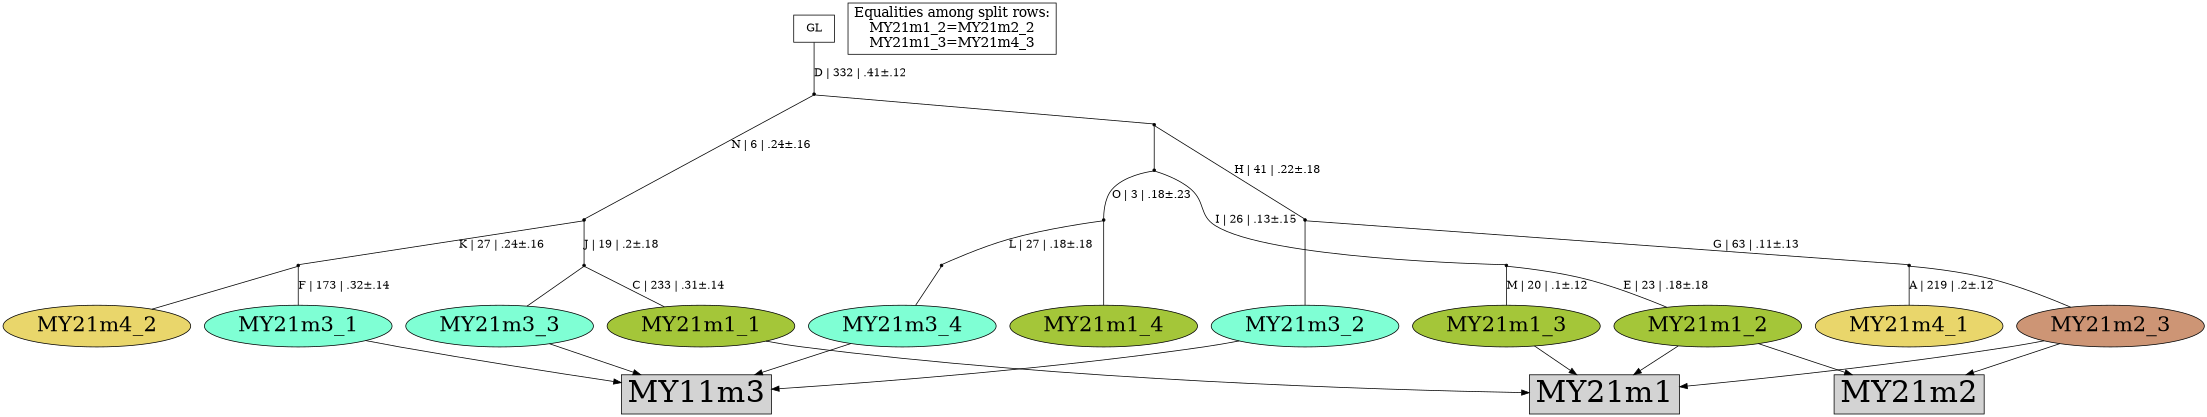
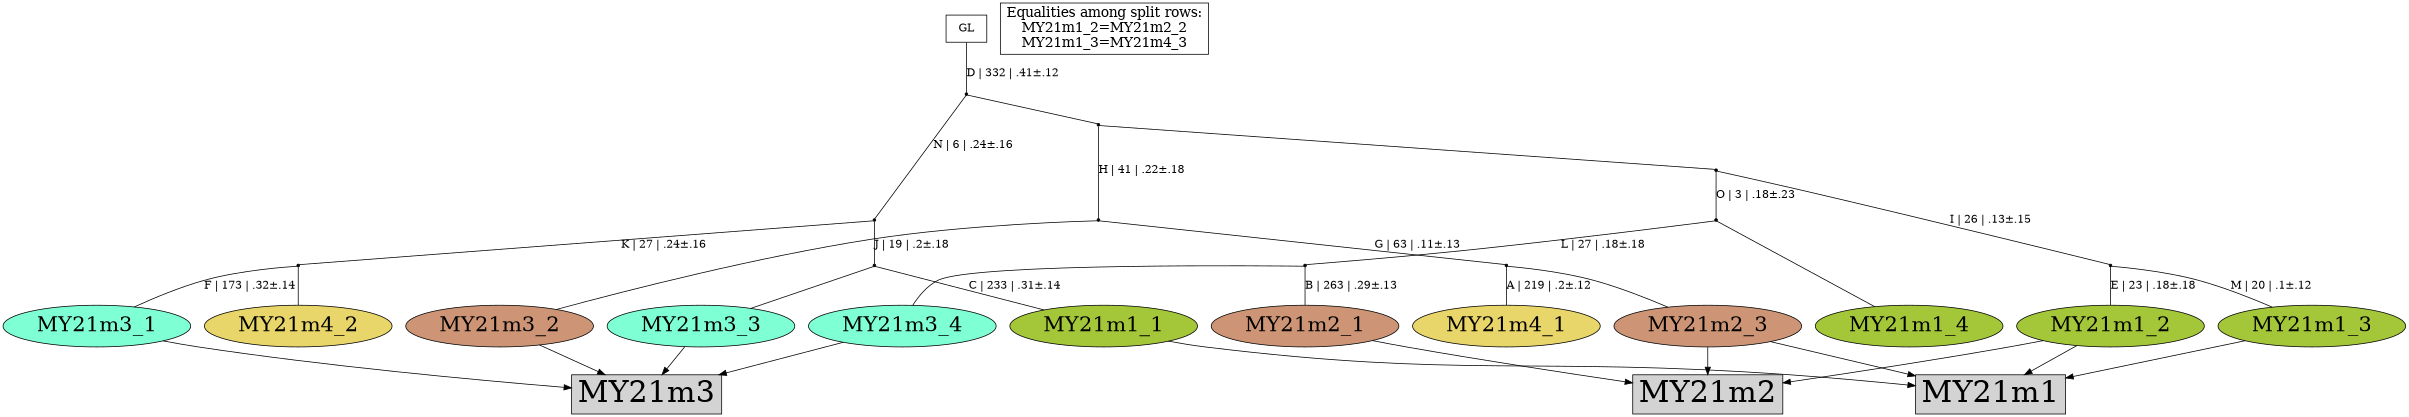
  digraph {
    node [fillcolor=black shape=oval style=filled]
    edge [arrowhead=none]
    n1 [fillcolor="#a4c639" fontsize=28 label=MY21m1_1]
    n2 [fillcolor="#a4c639" fontsize=28 label=MY21m1_2]
    n3 [fillcolor="#a4c639" fontsize=28 label=MY21m1_3]
    n4 [fillcolor="#a4c639" fontsize=28 label=MY21m1_4]
+   n5 [fillcolor="#cd9575" fontsize=28 label=MY21m2_1]
    n6 [fillcolor="#cd9575" fontsize=28 label=MY21m2_3]
    n7 [fillcolor="#7fffd4" fontsize=28 label=MY21m3_1]
-   n8 [fillcolor="#7fffd4" fontsize=28 label=MY21m3_2]
+   n8 [fillcolor="#cd9575" fontsize=28 label=MY21m3_2]
    n9 [fillcolor="#7fffd4" fontsize=28 label=MY21m3_3]
    n10 [fillcolor="#7fffd4" fontsize=28 label=MY21m3_4]
    n11 [fillcolor="#e9d66b" fontsize=28 label=MY21m4_1]
    n12 [fillcolor="#e9d66b" fontsize=28 label=MY21m4_2]
    n13 [fontsize=40 label=MY21m1 shape=box fillcolor=""]
    n14 [fontsize=40 label=MY21m2 shape=box fillcolor=""]
-   n15 [fontsize=40 label=MY11m3 shape=box fillcolor=""]
+   n15 [fontsize=40 label=MY21m3 shape=box fillcolor=""]
    n16 [fontsize=18 label="Equalities among split rows:\nMY21m1_2=MY21m2_2\nMY21m1_3=MY21m4_3\n" shape=box fillcolor="" style=""]
    Int1 [shape=point]
    Int2 [shape=point]
    Int3 [shape=point]
    Int4 [shape=point]
    Int5 [shape=point]
    Int6 [shape=point]
    Int7 [shape=point]
    Int8 [shape=point]
    Int9 [shape=point]
    Int10 [shape=point]
    Int11 [shape=point]
    n28 [fillcolor=white label=GL shape=box]
    subgraph sub_1 {
      rank=same
      n1
      n2
      n3
      n4
+     n5
      n6
      n7
      n8
      n9
      n10
      n11
      n12
    }
    n1 -> n13 [arrowhead=normal]
    n2 -> n13 [arrowhead=normal]
    n2 -> n14 [arrowhead=normal]
    n3 -> n13 [arrowhead=normal]
+   n5 -> n14 [arrowhead=normal]
    n6 -> n13 [arrowhead=normal]
    n6 -> n14 [arrowhead=normal]
    n7 -> n15 [arrowhead=normal]
    n8 -> n15 [arrowhead=normal]
    n9 -> n15 [arrowhead=normal]
    n10 -> n15 [arrowhead=normal]
    Int1 -> n7 [label="F | 173 | .32±.14"]
    Int1 -> n12
    Int2 -> n6
    Int2 -> n11 [label="A | 219 | .2±.12"]
+   Int3 -> n5 [label="B | 263 | .29±.13"]
    Int3 -> n10
    Int4 -> n1 [label="C | 233 | .31±.14"]
    Int4 -> n9
    Int5 -> Int1 [label="K | 27 | .24±.16"]
    Int5 -> Int4 [label="J | 19 | .2±.18"]
    Int6 -> n8
    Int6 -> Int2 [label="G | 63 | .11±.13"]
    Int7 -> n4
    Int7 -> Int3 [label="L | 27 | .18±.18"]
    Int8 -> n2 [label="E | 23 | .18±.18"]
    Int8 -> n3 [label="M | 20 | .1±.12"]
    Int9 -> Int7 [label="O | 3 | .18±.23"]
    Int9 -> Int8 [label="I | 26 | .13±.15"]
    Int10 -> Int6 [label="H | 41 | .22±.18"]
    Int10 -> Int9
    Int11 -> Int5 [label="N | 6 | .24±.16"]
    Int11 -> Int10
    n28 -> Int11 [label="D | 332 | .41±.12"]
  }
